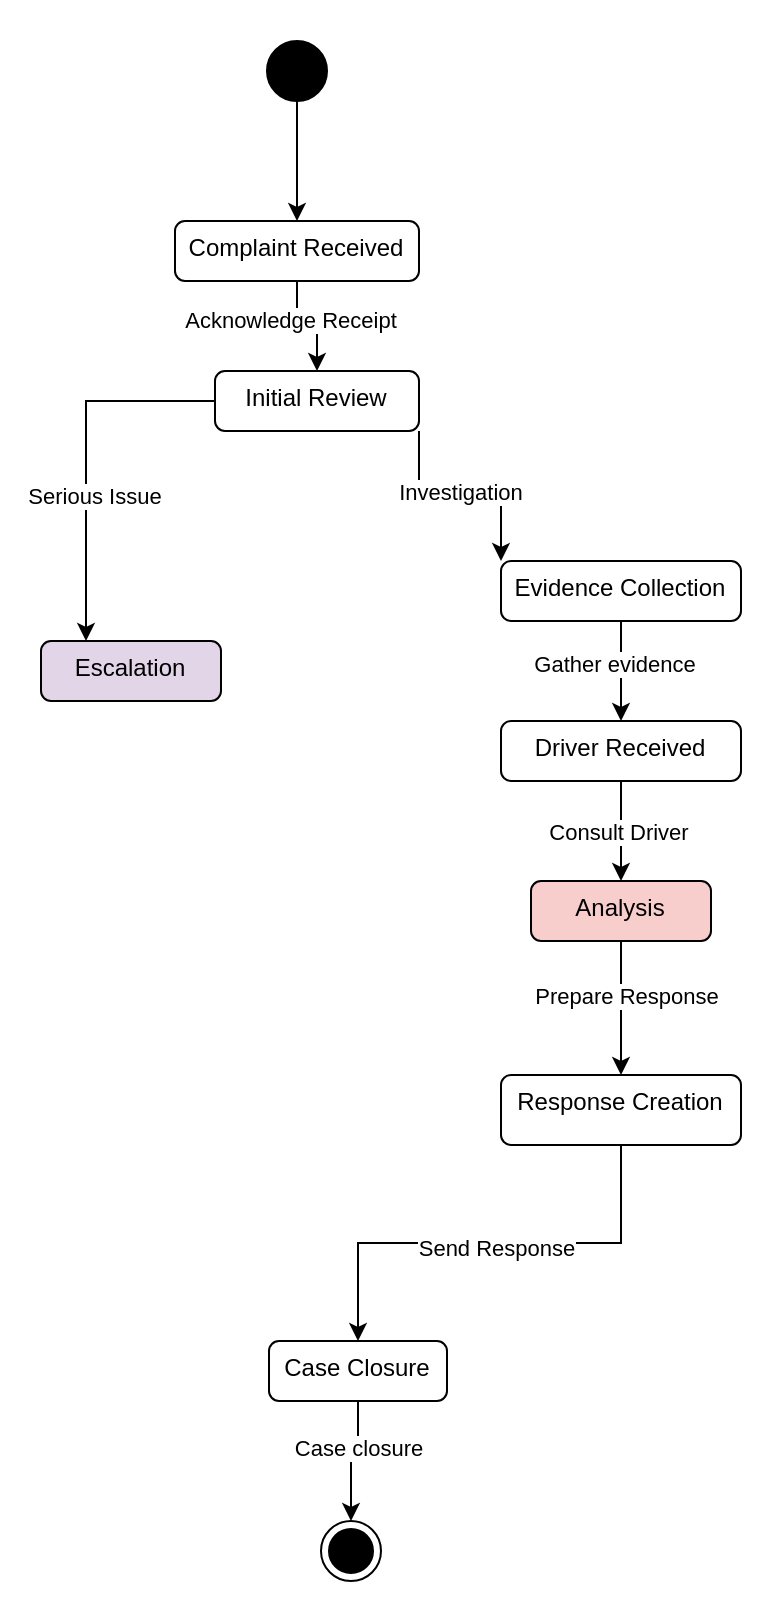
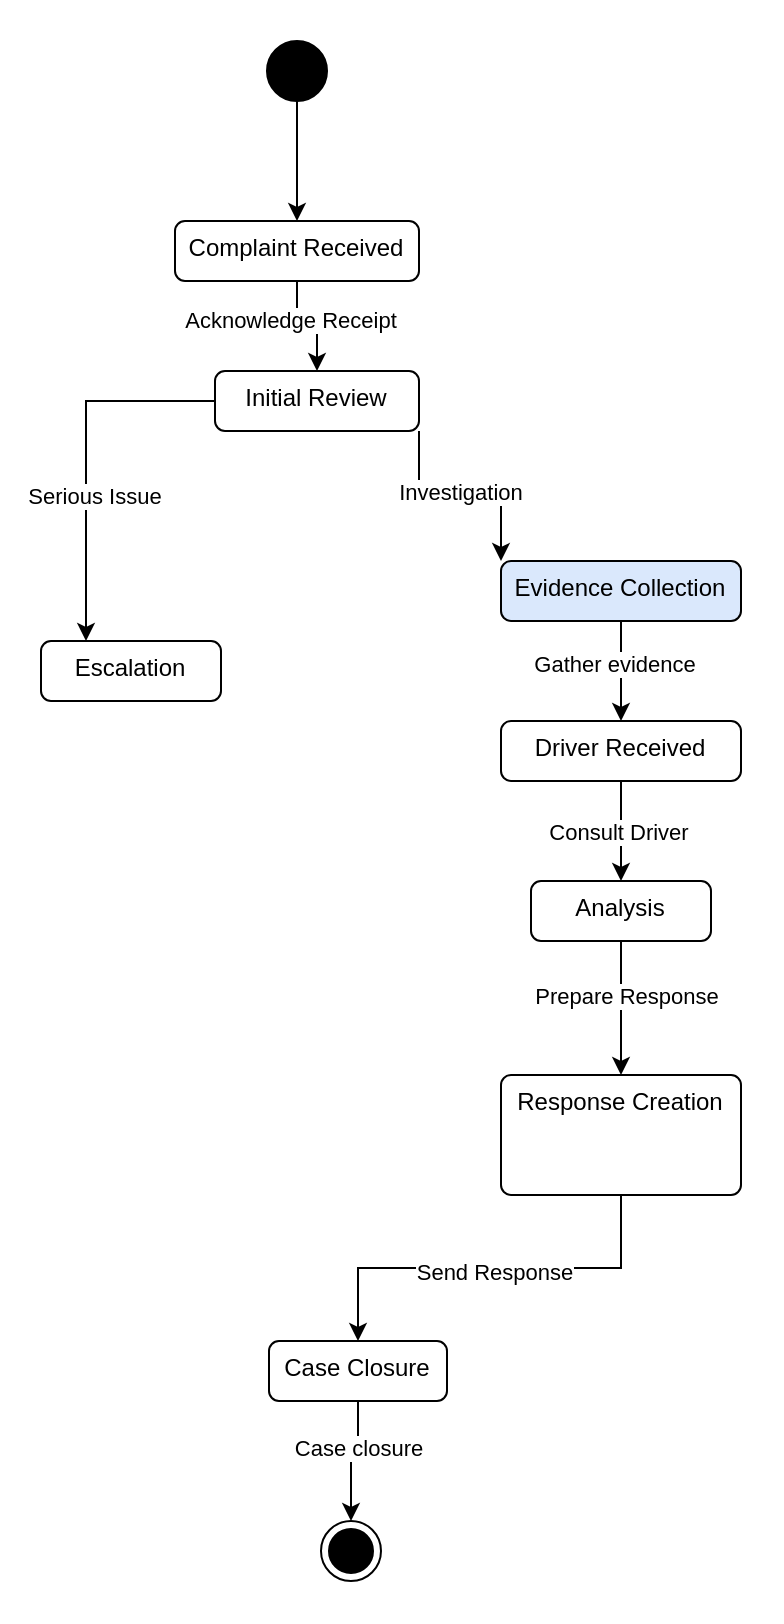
  <mxCell id="0" />
  <mxCell id="1" parent="0" />
  <mxCell id="2" style="edgeStyle=orthogonalEdgeStyle;rounded=0;orthogonalLoop=1;jettySize=auto;html=1;exitX=0.5;exitY=1;exitDx=0;exitDy=0;entryX=0.5;entryY=0;entryDx=0;entryDy=0;" edge="1" parent="1" source="3" target="6"><mxGeometry relative="1" as="geometry" /></mxCell>
  <mxCell id="3" value="" style="ellipse;fillColor=strokeColor;html=1;" vertex="1" parent="1"><mxGeometry x="133" y="20" width="30" height="30" as="geometry" /></mxCell>
  <mxCell id="4" style="edgeStyle=orthogonalEdgeStyle;rounded=0;orthogonalLoop=1;jettySize=auto;html=1;exitX=0.5;exitY=1;exitDx=0;exitDy=0;entryX=0.5;entryY=0;entryDx=0;entryDy=0;" edge="1" parent="1" source="6" target="11"><mxGeometry relative="1" as="geometry" /></mxCell>
  <mxCell id="5" value="Acknowledge Receipt" style="edgeLabel;html=1;align=center;verticalAlign=middle;resizable=0;points=[];" vertex="1" connectable="0" parent="4"><mxGeometry x="-0.304" y="-4" relative="1" as="geometry"><mxPoint as="offset" /></mxGeometry></mxCell>
  <mxCell id="6" value="Complaint Received" style="html=1;align=center;verticalAlign=top;rounded=1;absoluteArcSize=1;arcSize=10;dashed=0;whiteSpace=wrap;" vertex="1" parent="1"><mxGeometry x="87" y="110" width="122" height="30" as="geometry" /></mxCell>
  <mxCell id="7" style="edgeStyle=orthogonalEdgeStyle;rounded=0;orthogonalLoop=1;jettySize=auto;html=1;exitX=1;exitY=1;exitDx=0;exitDy=0;entryX=0;entryY=0;entryDx=0;entryDy=0;" edge="1" parent="1" source="11" target="14"><mxGeometry relative="1" as="geometry" /></mxCell>
  <mxCell id="8" value="Investigation" style="edgeLabel;html=1;align=center;verticalAlign=middle;resizable=0;points=[];" vertex="1" connectable="0" parent="7"><mxGeometry x="0.006" y="2" relative="1" as="geometry"><mxPoint as="offset" /></mxGeometry></mxCell>
  <mxCell id="9" style="edgeStyle=orthogonalEdgeStyle;rounded=0;orthogonalLoop=1;jettySize=auto;html=1;exitX=0;exitY=0.5;exitDx=0;exitDy=0;entryX=0.25;entryY=0;entryDx=0;entryDy=0;" edge="1" parent="1" source="11" target="28"><mxGeometry relative="1" as="geometry" /></mxCell>
  <mxCell id="10" value="Serious Issue" style="edgeLabel;html=1;align=center;verticalAlign=middle;resizable=0;points=[];" vertex="1" connectable="0" parent="9"><mxGeometry x="0.221" y="4" relative="1" as="geometry"><mxPoint y="-1" as="offset" /></mxGeometry></mxCell>
  <mxCell id="11" value="Initial Review" style="html=1;align=center;verticalAlign=top;rounded=1;absoluteArcSize=1;arcSize=10;dashed=0;whiteSpace=wrap;" vertex="1" parent="1"><mxGeometry x="107" y="185" width="102" height="30" as="geometry" /></mxCell>
  <mxCell id="12" style="edgeStyle=orthogonalEdgeStyle;rounded=0;orthogonalLoop=1;jettySize=auto;html=1;exitX=0.5;exitY=1;exitDx=0;exitDy=0;entryX=0.5;entryY=0;entryDx=0;entryDy=0;" edge="1" parent="1" source="14" target="17"><mxGeometry relative="1" as="geometry" /></mxCell>
  <mxCell id="13" value="Gather evidence" style="edgeLabel;html=1;align=center;verticalAlign=middle;resizable=0;points=[];" vertex="1" connectable="0" parent="12"><mxGeometry x="-0.153" y="-4" relative="1" as="geometry"><mxPoint as="offset" /></mxGeometry></mxCell>
- <mxCell id="14" value="Evidence Collection" style="html=1;align=center;verticalAlign=top;rounded=1;absoluteArcSize=1;arcSize=10;dashed=0;whiteSpace=wrap;" vertex="1" parent="1"><mxGeometry x="250" y="280" width="120" height="30" as="geometry" /></mxCell>
+ <mxCell id="14" value="Evidence Collection" style="html=1;align=center;verticalAlign=top;rounded=1;absoluteArcSize=1;arcSize=10;dashed=0;whiteSpace=wrap;fillColor=#dae8fc;" vertex="1" parent="1"><mxGeometry x="250" y="280" width="120" height="30" as="geometry" /></mxCell>
  <mxCell id="15" style="edgeStyle=orthogonalEdgeStyle;rounded=0;orthogonalLoop=1;jettySize=auto;html=1;exitX=0.5;exitY=1;exitDx=0;exitDy=0;entryX=0.5;entryY=0;entryDx=0;entryDy=0;" edge="1" parent="1" source="17" target="20"><mxGeometry relative="1" as="geometry" /></mxCell>
  <mxCell id="16" value="Consult Driver" style="edgeLabel;html=1;align=center;verticalAlign=middle;resizable=0;points=[];" vertex="1" connectable="0" parent="15"><mxGeometry x="-0.012" y="-2" relative="1" as="geometry"><mxPoint as="offset" /></mxGeometry></mxCell>
  <mxCell id="17" value="Driver Received" style="html=1;align=center;verticalAlign=top;rounded=1;absoluteArcSize=1;arcSize=10;dashed=0;whiteSpace=wrap;" vertex="1" parent="1"><mxGeometry x="250" y="360" width="120" height="30" as="geometry" /></mxCell>
  <mxCell id="18" style="edgeStyle=orthogonalEdgeStyle;rounded=0;orthogonalLoop=1;jettySize=auto;html=1;exitX=0.5;exitY=1;exitDx=0;exitDy=0;entryX=0.5;entryY=0;entryDx=0;entryDy=0;" edge="1" parent="1" source="20" target="23"><mxGeometry relative="1" as="geometry" /></mxCell>
  <mxCell id="19" value="Prepare Response" style="edgeLabel;html=1;align=center;verticalAlign=middle;resizable=0;points=[];" vertex="1" connectable="0" parent="18"><mxGeometry x="-0.192" y="2" relative="1" as="geometry"><mxPoint as="offset" /></mxGeometry></mxCell>
- <mxCell id="20" value="Analysis" style="html=1;align=center;verticalAlign=top;rounded=1;absoluteArcSize=1;arcSize=10;dashed=0;whiteSpace=wrap;fillColor=#f8cecc;" vertex="1" parent="1"><mxGeometry x="265" y="440" width="90" height="30" as="geometry" /></mxCell>
+ <mxCell id="20" value="Analysis" style="html=1;align=center;verticalAlign=top;rounded=1;absoluteArcSize=1;arcSize=10;dashed=0;whiteSpace=wrap;" vertex="1" parent="1"><mxGeometry x="265" y="440" width="90" height="30" as="geometry" /></mxCell>
  <mxCell id="21" style="edgeStyle=orthogonalEdgeStyle;rounded=0;orthogonalLoop=1;jettySize=auto;html=1;exitX=0.5;exitY=1;exitDx=0;exitDy=0;entryX=0.5;entryY=0;entryDx=0;entryDy=0;" edge="1" parent="1" source="23" target="26"><mxGeometry relative="1" as="geometry" /></mxCell>
  <mxCell id="22" value="Send Response" style="edgeLabel;html=1;align=center;verticalAlign=middle;resizable=0;points=[];" vertex="1" connectable="0" parent="21"><mxGeometry x="-0.02" y="2" relative="1" as="geometry"><mxPoint as="offset" /></mxGeometry></mxCell>
- <mxCell id="23" value="Response Creation" style="html=1;align=center;verticalAlign=top;rounded=1;absoluteArcSize=1;arcSize=10;dashed=0;whiteSpace=wrap;" vertex="1" parent="1"><mxGeometry x="250" y="537" width="120" height="35" as="geometry" /></mxCell>
+ <mxCell id="23" value="Response Creation" style="html=1;align=center;verticalAlign=top;rounded=1;absoluteArcSize=1;arcSize=10;dashed=0;whiteSpace=wrap;" vertex="1" parent="1"><mxGeometry x="250" y="537" width="120" height="60" as="geometry" /></mxCell>
  <mxCell id="24" style="edgeStyle=orthogonalEdgeStyle;rounded=0;orthogonalLoop=1;jettySize=auto;html=1;exitX=0.5;exitY=1;exitDx=0;exitDy=0;entryX=0.5;entryY=0;entryDx=0;entryDy=0;" edge="1" parent="1" source="26" target="27"><mxGeometry relative="1" as="geometry" /></mxCell>
  <mxCell id="25" value="Case closure" style="edgeLabel;html=1;align=center;verticalAlign=middle;resizable=0;points=[];" vertex="1" connectable="0" parent="24"><mxGeometry x="-0.239" relative="1" as="geometry"><mxPoint y="-1" as="offset" /></mxGeometry></mxCell>
  <mxCell id="26" value="Case Closure" style="html=1;align=center;verticalAlign=top;rounded=1;absoluteArcSize=1;arcSize=10;dashed=0;whiteSpace=wrap;" vertex="1" parent="1"><mxGeometry x="134" y="670" width="89" height="30" as="geometry" /></mxCell>
  <mxCell id="27" value="" style="ellipse;html=1;shape=endState;fillColor=strokeColor;" vertex="1" parent="1"><mxGeometry x="160" y="760" width="30" height="30" as="geometry" /></mxCell>
- <mxCell id="28" value="Escalation" style="html=1;align=center;verticalAlign=top;rounded=1;absoluteArcSize=1;arcSize=10;dashed=0;whiteSpace=wrap;fillColor=#e1d5e7;" vertex="1" parent="1"><mxGeometry x="20" y="320" width="90" height="30" as="geometry" /></mxCell>
+ <mxCell id="28" value="Escalation" style="html=1;align=center;verticalAlign=top;rounded=1;absoluteArcSize=1;arcSize=10;dashed=0;whiteSpace=wrap;" vertex="1" parent="1"><mxGeometry x="20" y="320" width="90" height="30" as="geometry" /></mxCell>
